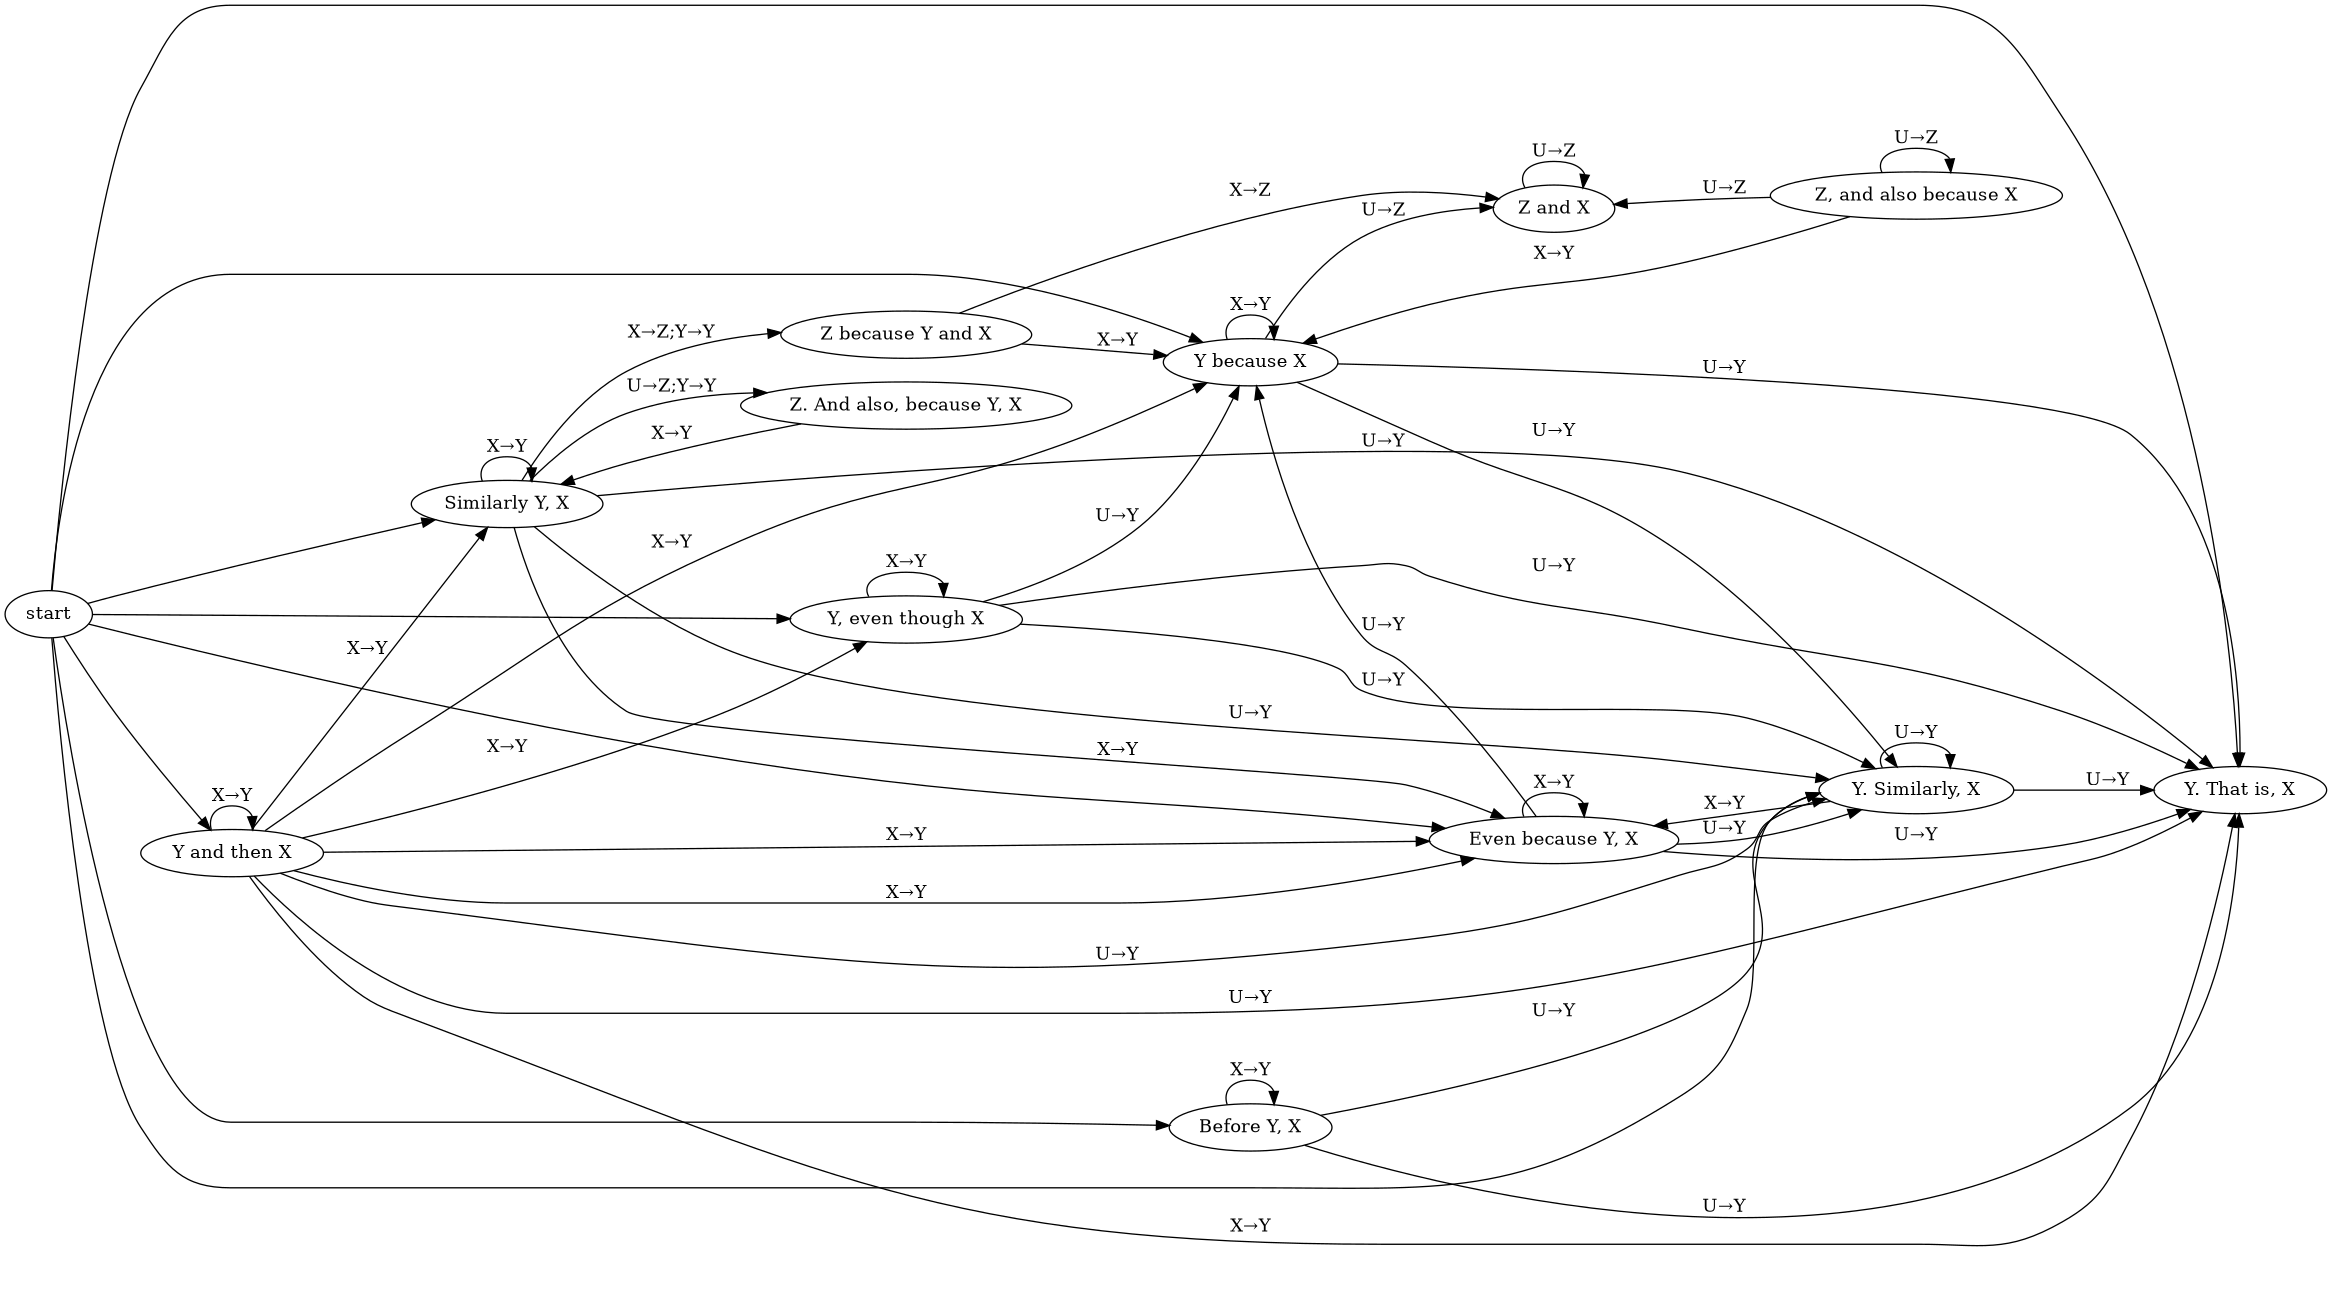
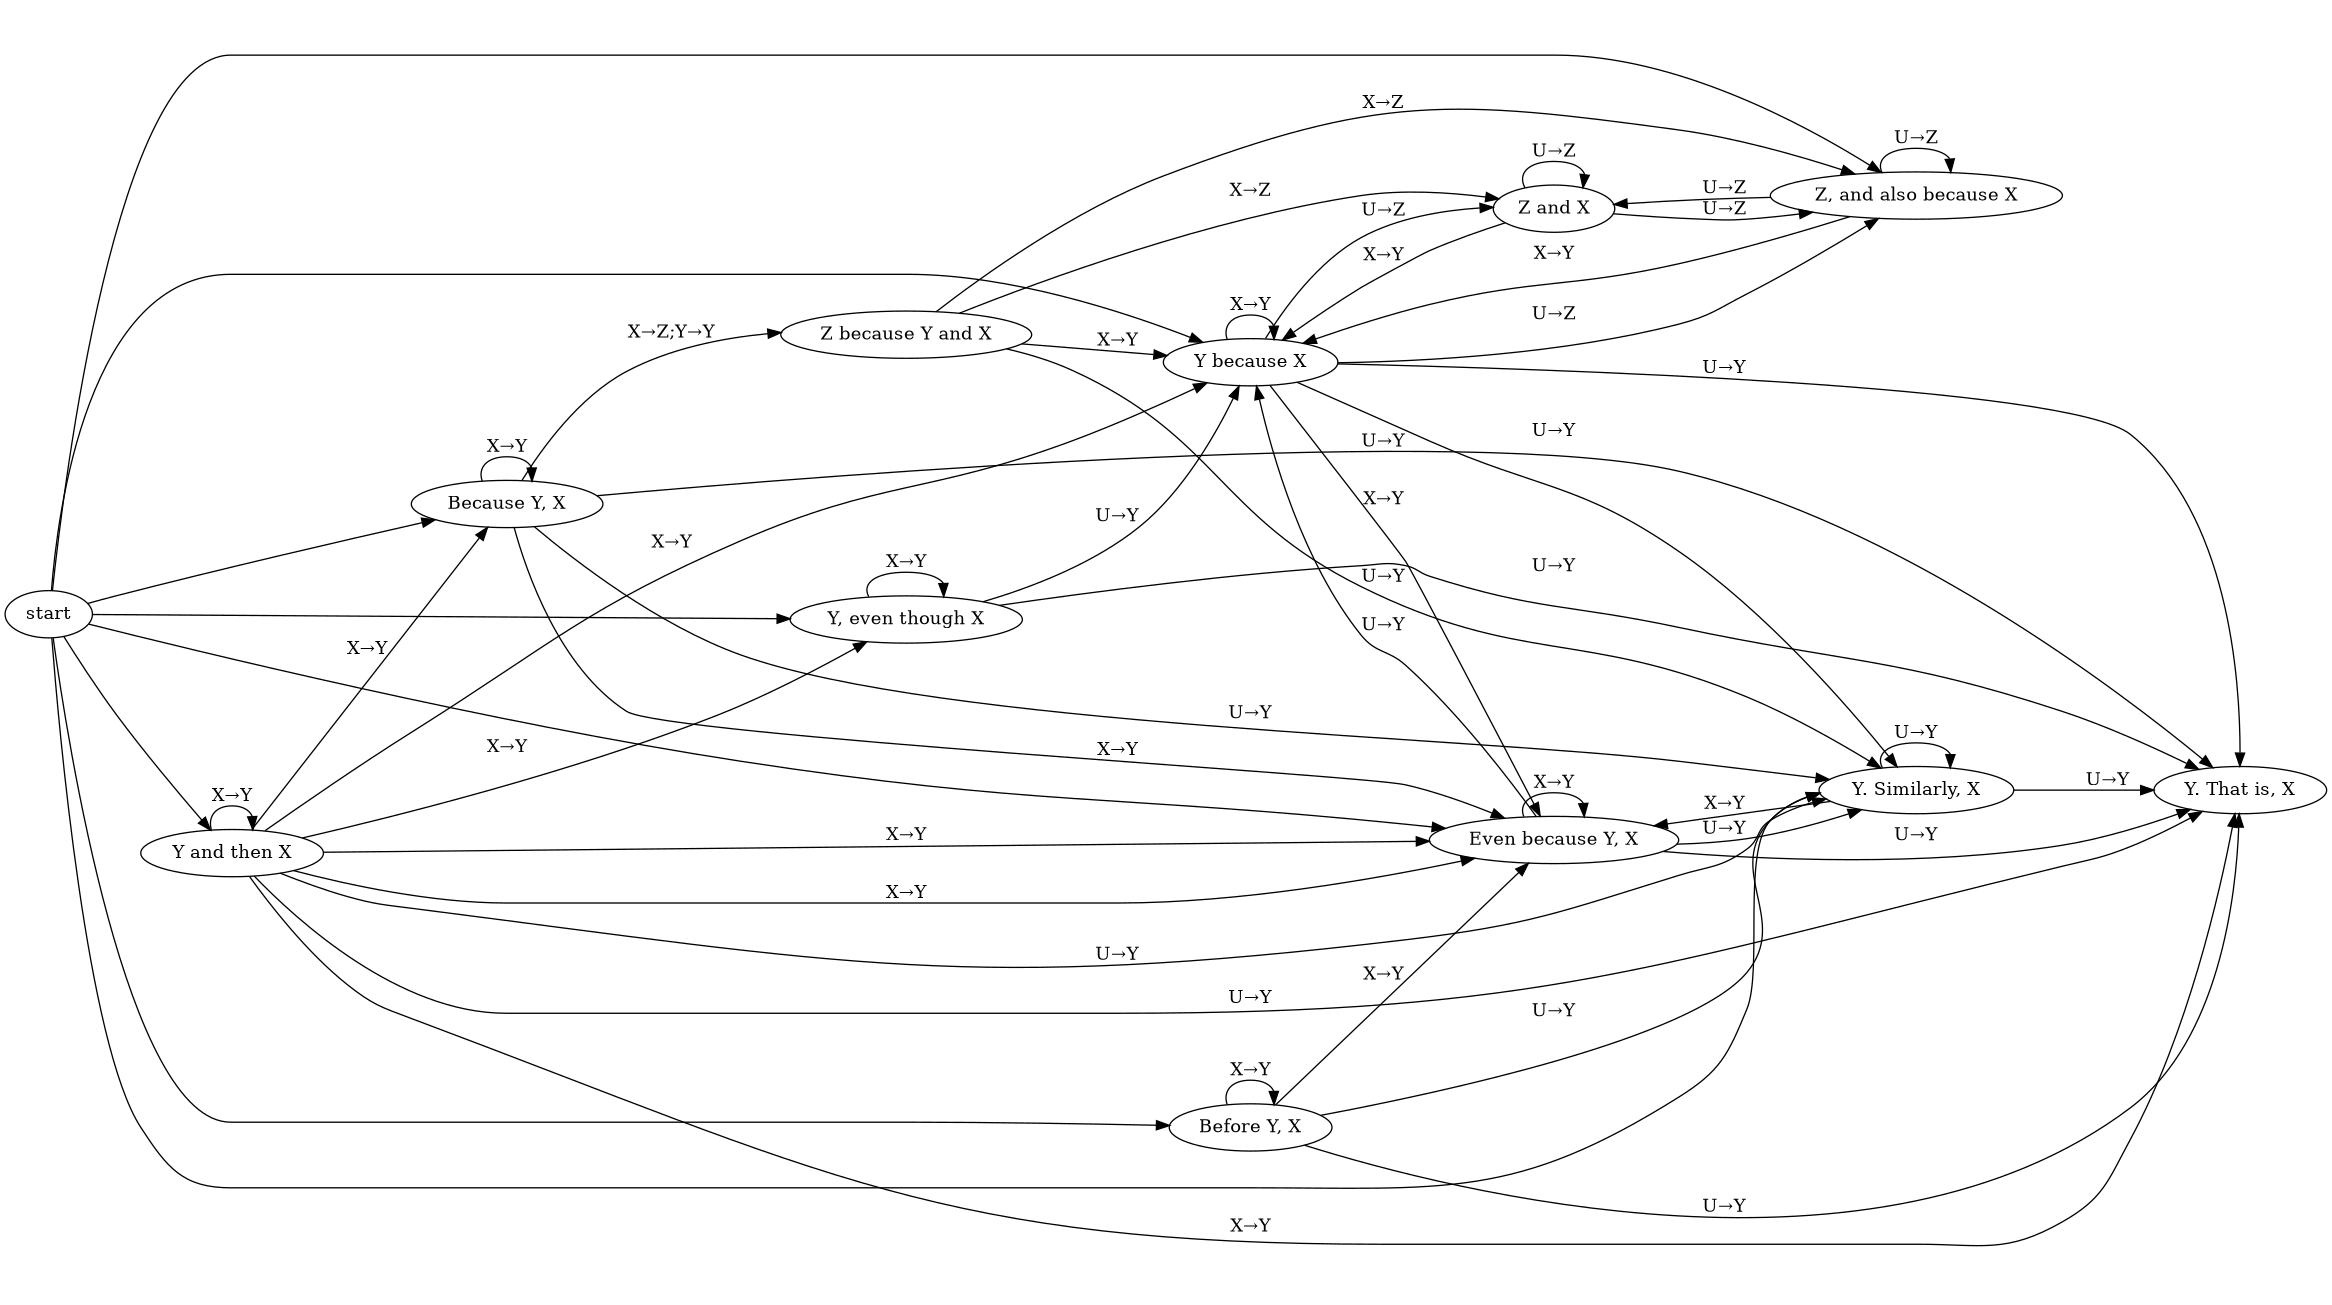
  digraph {
    rankdir=LR
    start
    "Y because X"
-   "Because Y, X" [label="Similarly Y, X"]
+   "Because Y, X"
    "Y and then X"
    "Before Y, X"
    "Y, even though X"
    n7 [label="Even because Y, X"]
    "Y. That is, X"
    "Y. Similarly, X"
    "Z and X"
    "Z, and also because X"
-   "Z. And also, because Y, X"
    "Z because Y and X"
    start -> "Y because X"
    start -> "Because Y, X"
    start -> "Y and then X"
    start -> "Before Y, X"
    start -> "Y, even though X"
    start -> n7
-   start -> "Y. That is, X"
+   start -> "Z, and also because X"
    start -> "Y. Similarly, X"
    "Y because X" -> "Y because X" [label="X→Y"]
+   "Y because X" -> n7 [label="X→Y"]
    "Y because X" -> "Y. That is, X" [label="U→Y"]
    "Y because X" -> "Y. Similarly, X" [label="U→Y"]
    "Y because X" -> "Z and X" [label="U→Z"]
+   "Y because X" -> "Z, and also because X" [label="U→Z"]
    "Because Y, X" -> "Because Y, X" [label="X→Y"]
    "Because Y, X" -> n7 [label="X→Y"]
    "Because Y, X" -> "Y. That is, X" [label="U→Y"]
    "Because Y, X" -> "Y. Similarly, X" [label="U→Y"]
-   "Because Y, X" -> "Z. And also, because Y, X" [label="U→Z;Y→Y"]
    "Because Y, X" -> "Z because Y and X" [label="X→Z;Y→Y"]
    "Y and then X" -> "Y because X" [label="X→Y"]
    "Y and then X" -> "Because Y, X" [label="X→Y"]
    "Y and then X" -> "Y and then X" [label="X→Y"]
    "Y and then X" -> "Y, even though X" [label="X→Y"]
    "Y and then X" -> n7 [label="X→Y"]
    "Y and then X" -> n7 [label="X→Y"]
    "Y and then X" -> "Y. That is, X" [label="U→Y"]
    "Y and then X" -> "Y. That is, X" [label="X→Y"]
    "Y and then X" -> "Y. Similarly, X" [label="U→Y"]
    "Before Y, X" -> "Before Y, X" [label="X→Y"]
+   "Before Y, X" -> n7 [label="X→Y"]
    "Before Y, X" -> "Y. That is, X" [label="U→Y"]
    "Before Y, X" -> "Y. Similarly, X" [label="U→Y"]
    "Y, even though X" -> "Y because X" [label="U→Y"]
    "Y, even though X" -> "Y, even though X" [label="X→Y"]
    "Y, even though X" -> "Y. That is, X" [label="U→Y"]
-   "Y, even though X" -> "Y. Similarly, X" [label="U→Y"]
+   "Z because Y and X" -> "Y. Similarly, X" [label="U→Y"]
    n7 -> "Y because X" [label="U→Y"]
    n7 -> n7 [label="X→Y"]
    n7 -> "Y. That is, X" [label="U→Y"]
    n7 -> "Y. Similarly, X" [label="U→Y"]
    "Y. Similarly, X" -> n7 [label="X→Y"]
    "Y. Similarly, X" -> "Y. That is, X" [label="U→Y"]
    "Y. Similarly, X" -> "Y. Similarly, X" [label="U→Y"]
+   "Z and X" -> "Y because X" [label="X→Y"]
    "Z and X" -> "Z and X" [label="U→Z"]
+   "Z and X" -> "Z, and also because X" [label="U→Z"]
    "Z, and also because X" -> "Y because X" [label="X→Y"]
    "Z, and also because X" -> "Z and X" [label="U→Z"]
    "Z, and also because X" -> "Z, and also because X" [label="U→Z"]
-   "Z. And also, because Y, X" -> "Because Y, X" [label="X→Y"]
    "Z because Y and X" -> "Y because X" [label="X→Y"]
    "Z because Y and X" -> "Z and X" [label="X→Z"]
+   "Z because Y and X" -> "Z, and also because X" [label="X→Z"]
  }
